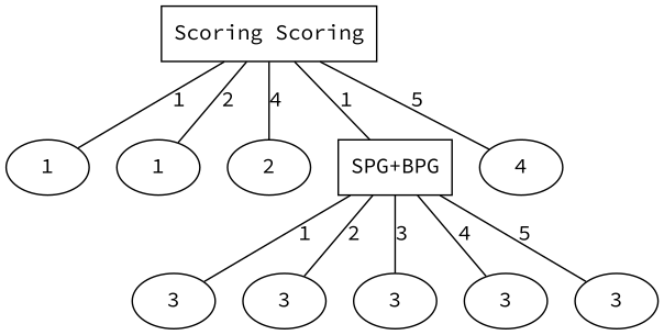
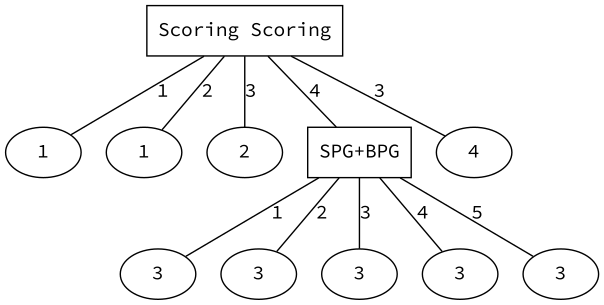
  graph {
    fontname="Source Code Pro"
    node [fontname="Source Code Pro"]
    edge [fontname="Source Code Pro"]
    n1 [label="Scoring Scoring" shape=box]
    n2 [label=1]
    n3 [label=1]
    n4 [label=2]
    n5 [label="SPG+BPG" shape=box]
    n6 [label=4]
    n7 [label=3]
    n8 [label=3]
    n9 [label=3]
    n10 [label=3]
    n11 [label=3]
    n1 -- n2 [label=1]
    n1 -- n3 [label=2]
-   n1 -- n4 [label=4]
-   n1 -- n5 [label=1]
-   n1 -- n6 [label=5]
+   n1 -- n4 [label=3]
+   n1 -- n5 [label=4]
+   n1 -- n6 [label=3]
    n5 -- n7 [label=1]
    n5 -- n8 [label=2]
    n5 -- n9 [label=3]
    n5 -- n10 [label=4]
    n5 -- n11 [label=5]
  }
